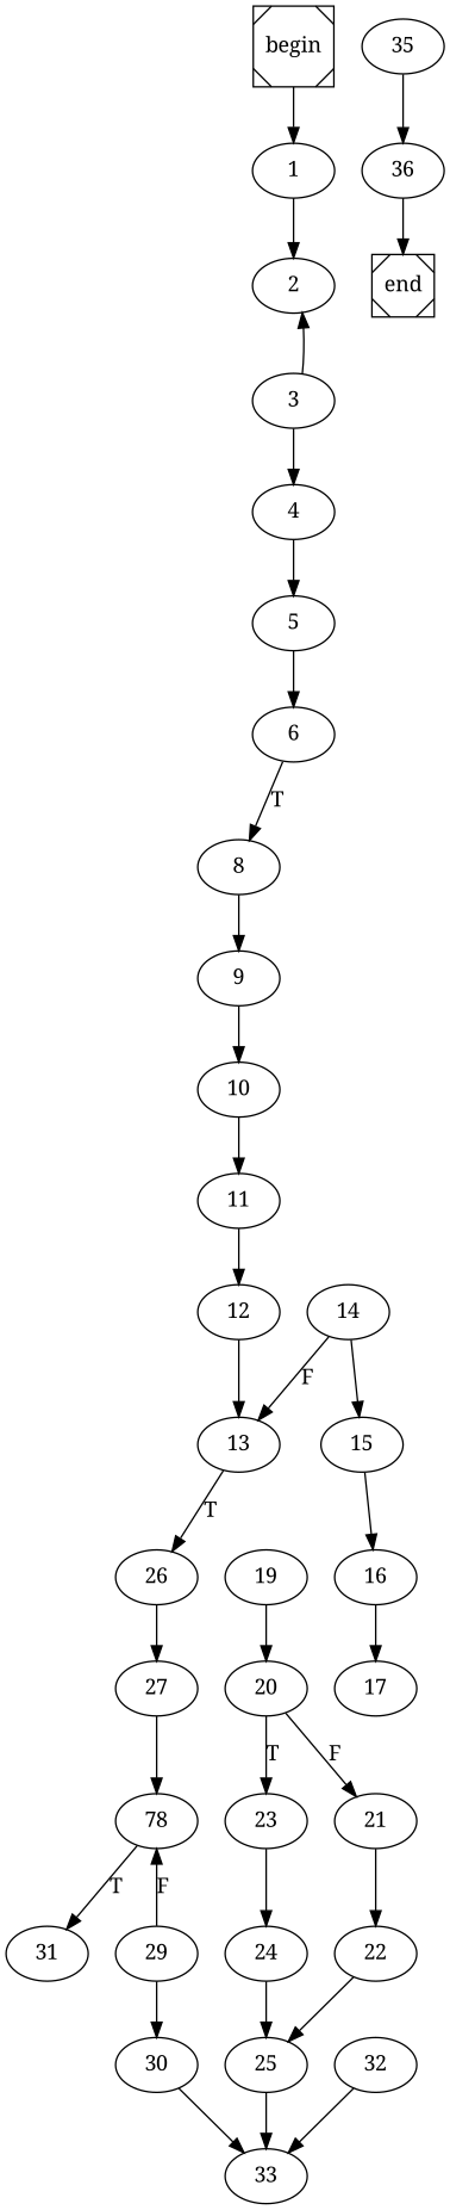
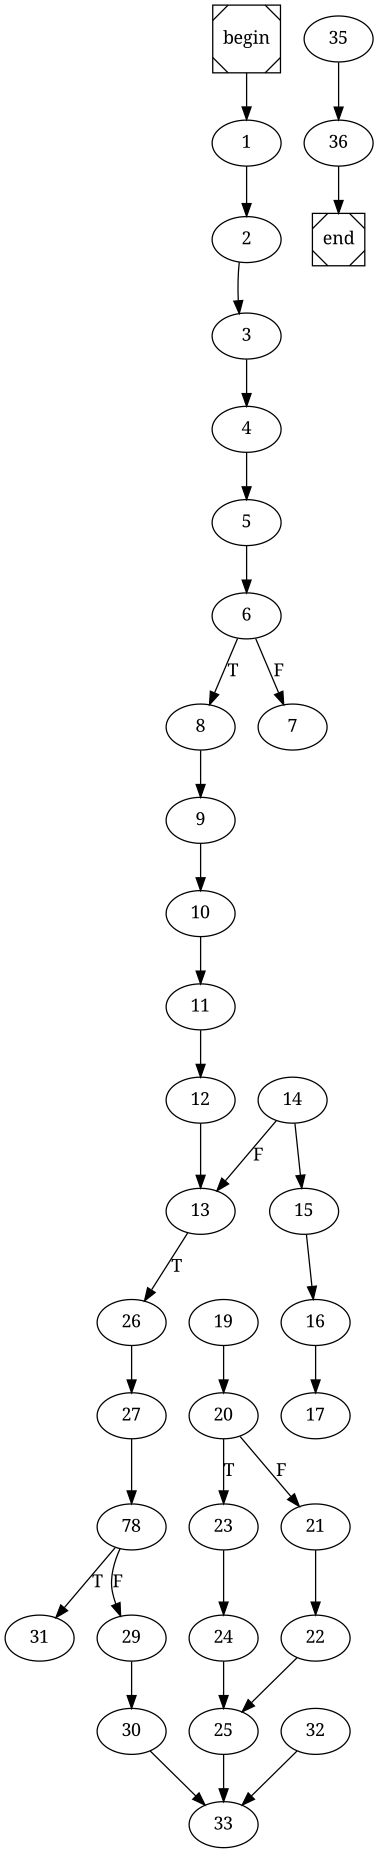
  digraph {
    fontname="Noto Serif"
    node [fontname="Noto Serif"]
    edge [fontname="Noto Serif"]
    begin [shape=Msquare]
    1
    2
    end [shape=Msquare]
    3
    4
    5
    6
    8
+   7
    9
    10
    35
    36
    11
    12
    13
    26
    27
    14
    15
    n22 [label=78]
    16
    17
    19
    20
    23
    21
    24
    22
    25
    33
    31
    29
    30
    32
    begin -> 1
    1 -> 2
-   3 -> 2
+   2 -> 3
    3 -> 4
    4 -> 5
    5 -> 6
    6 -> 8 [label=T]
+   6 -> 7 [label=F]
    8 -> 9
    9 -> 10
    10 -> 11
    35 -> 36
    36 -> end
    11 -> 12
    12 -> 13
    13 -> 26 [label=T]
    26 -> 27
    27 -> n22
    14 -> 13 [label=F]
    14 -> 15
    15 -> 16
    n22 -> 31 [label=T]
-   29 -> n22 [label=F]
+   n22 -> 29 [label=F]
    16 -> 17
    19 -> 20
    20 -> 23 [label=T]
    20 -> 21 [label=F]
    23 -> 24
    21 -> 22
    24 -> 25
    22 -> 25
    25 -> 33
    29 -> 30
    30 -> 33
    32 -> 33
  }
